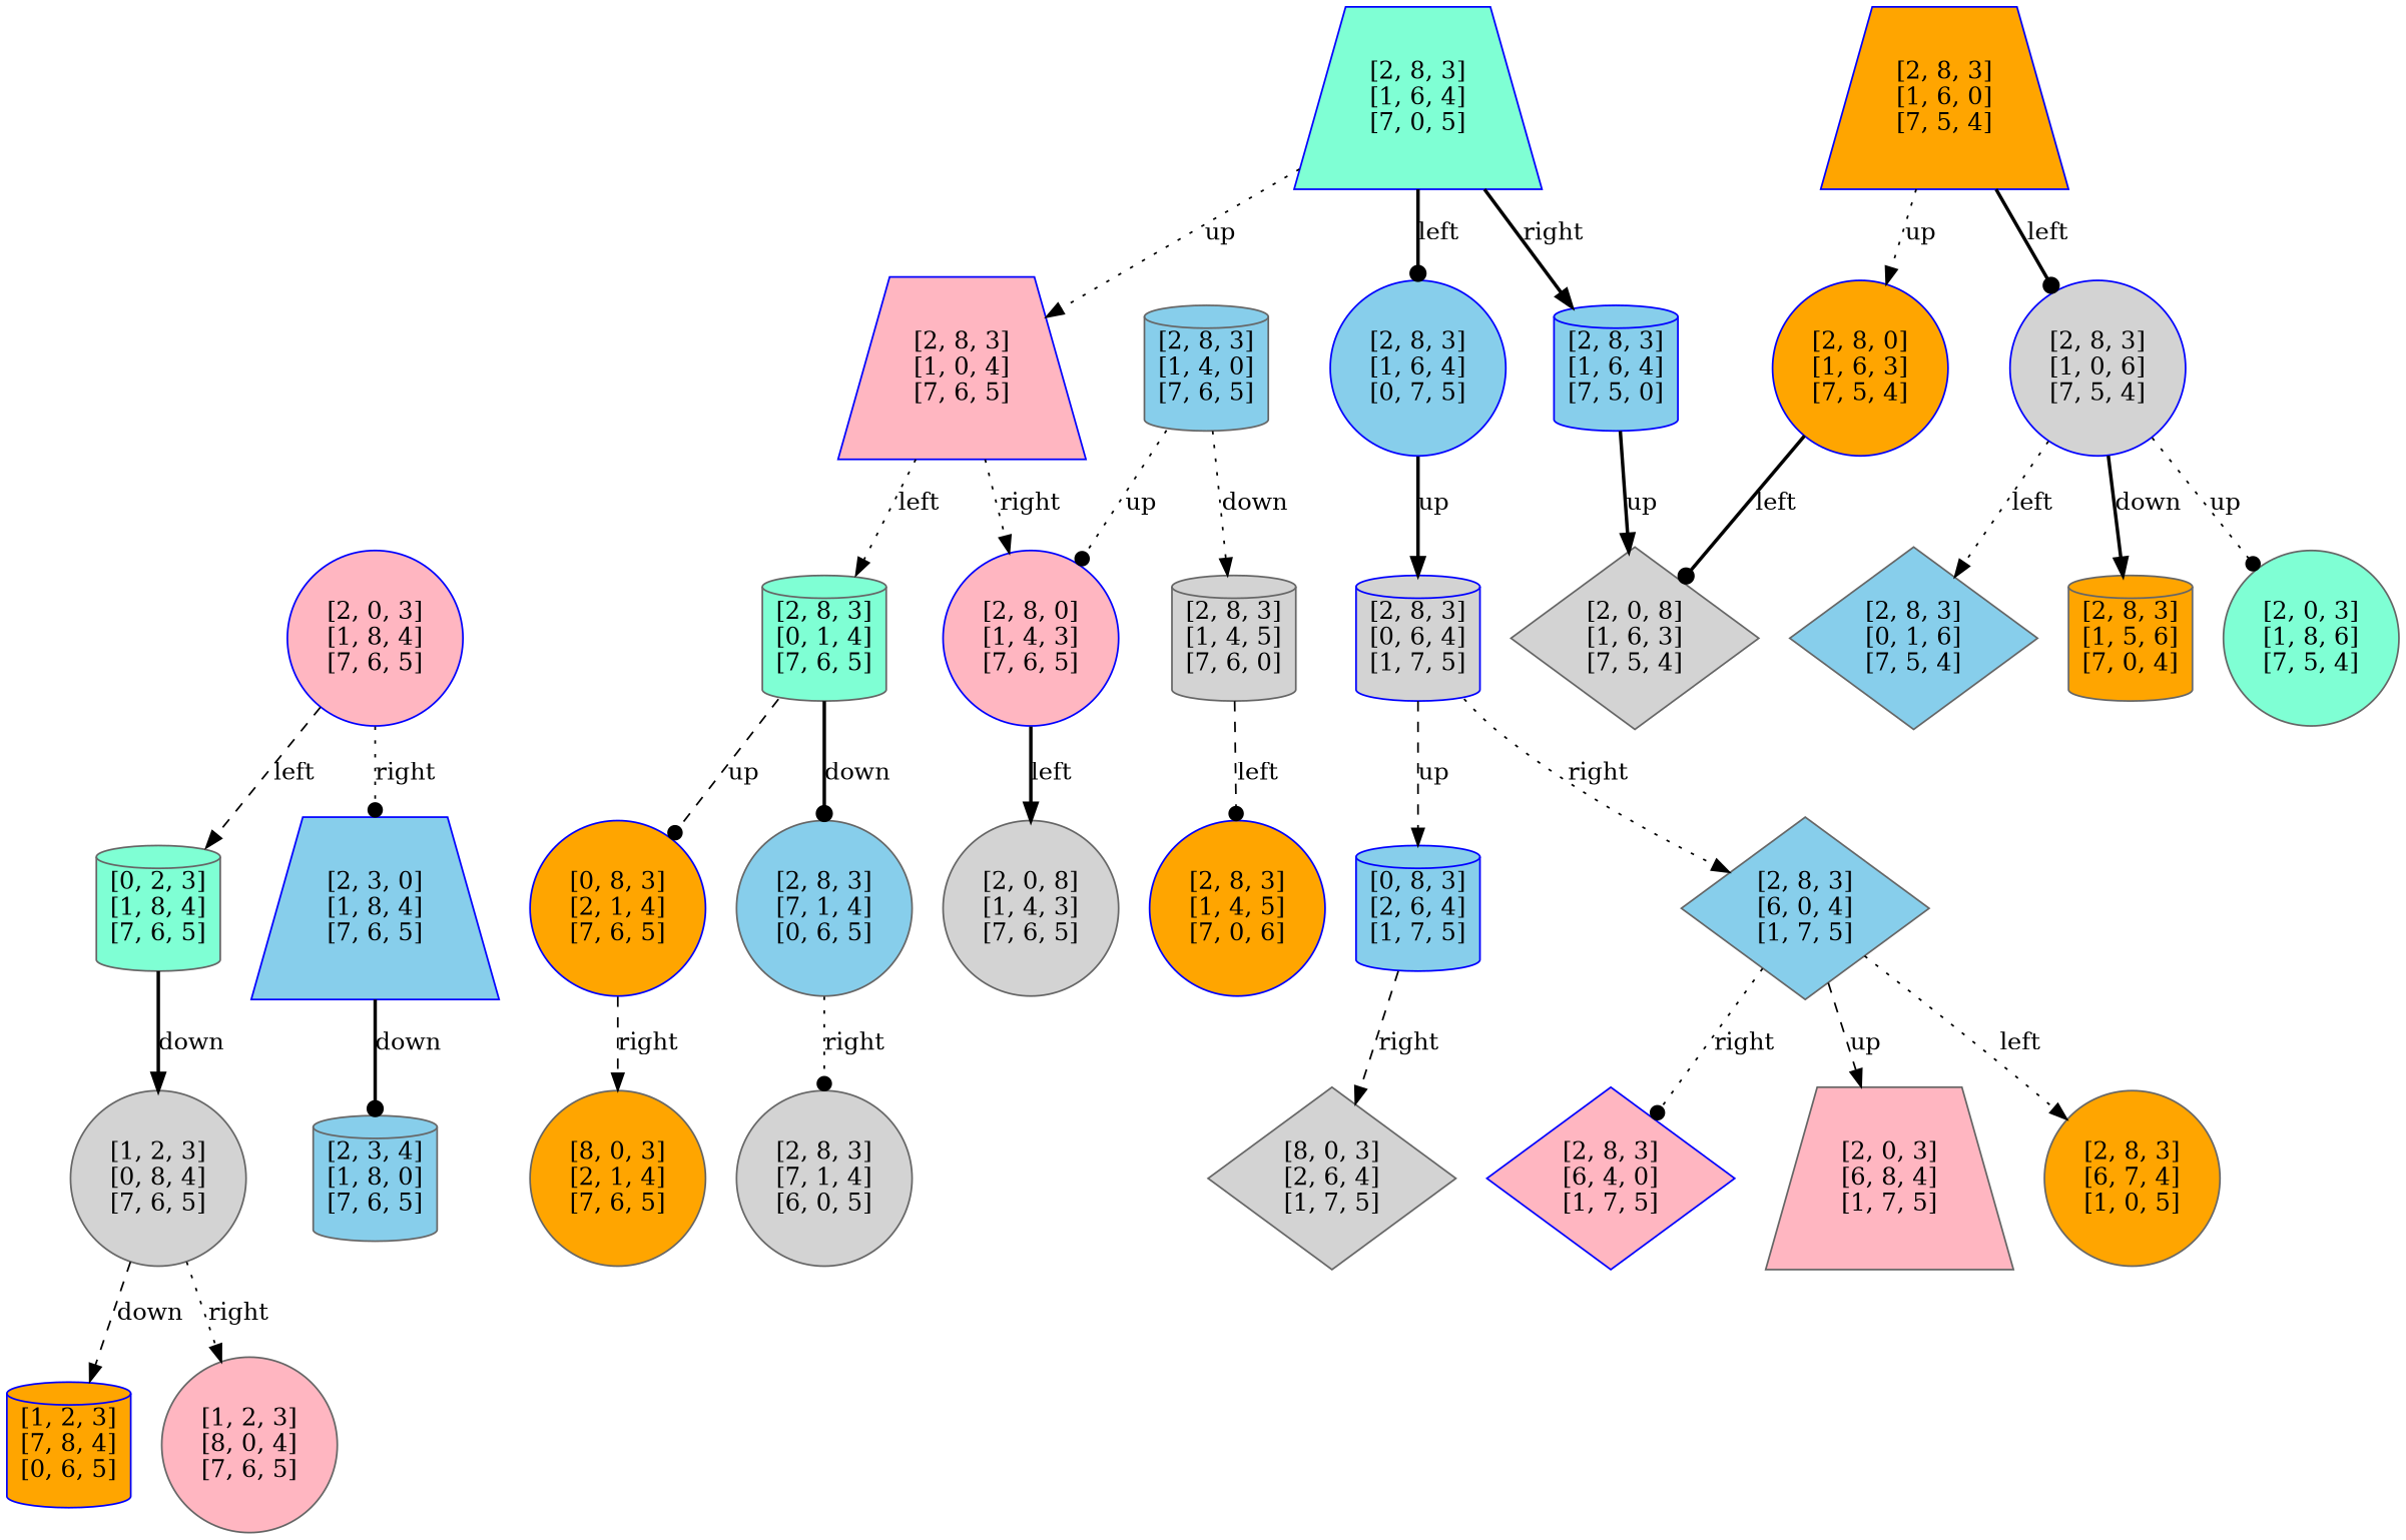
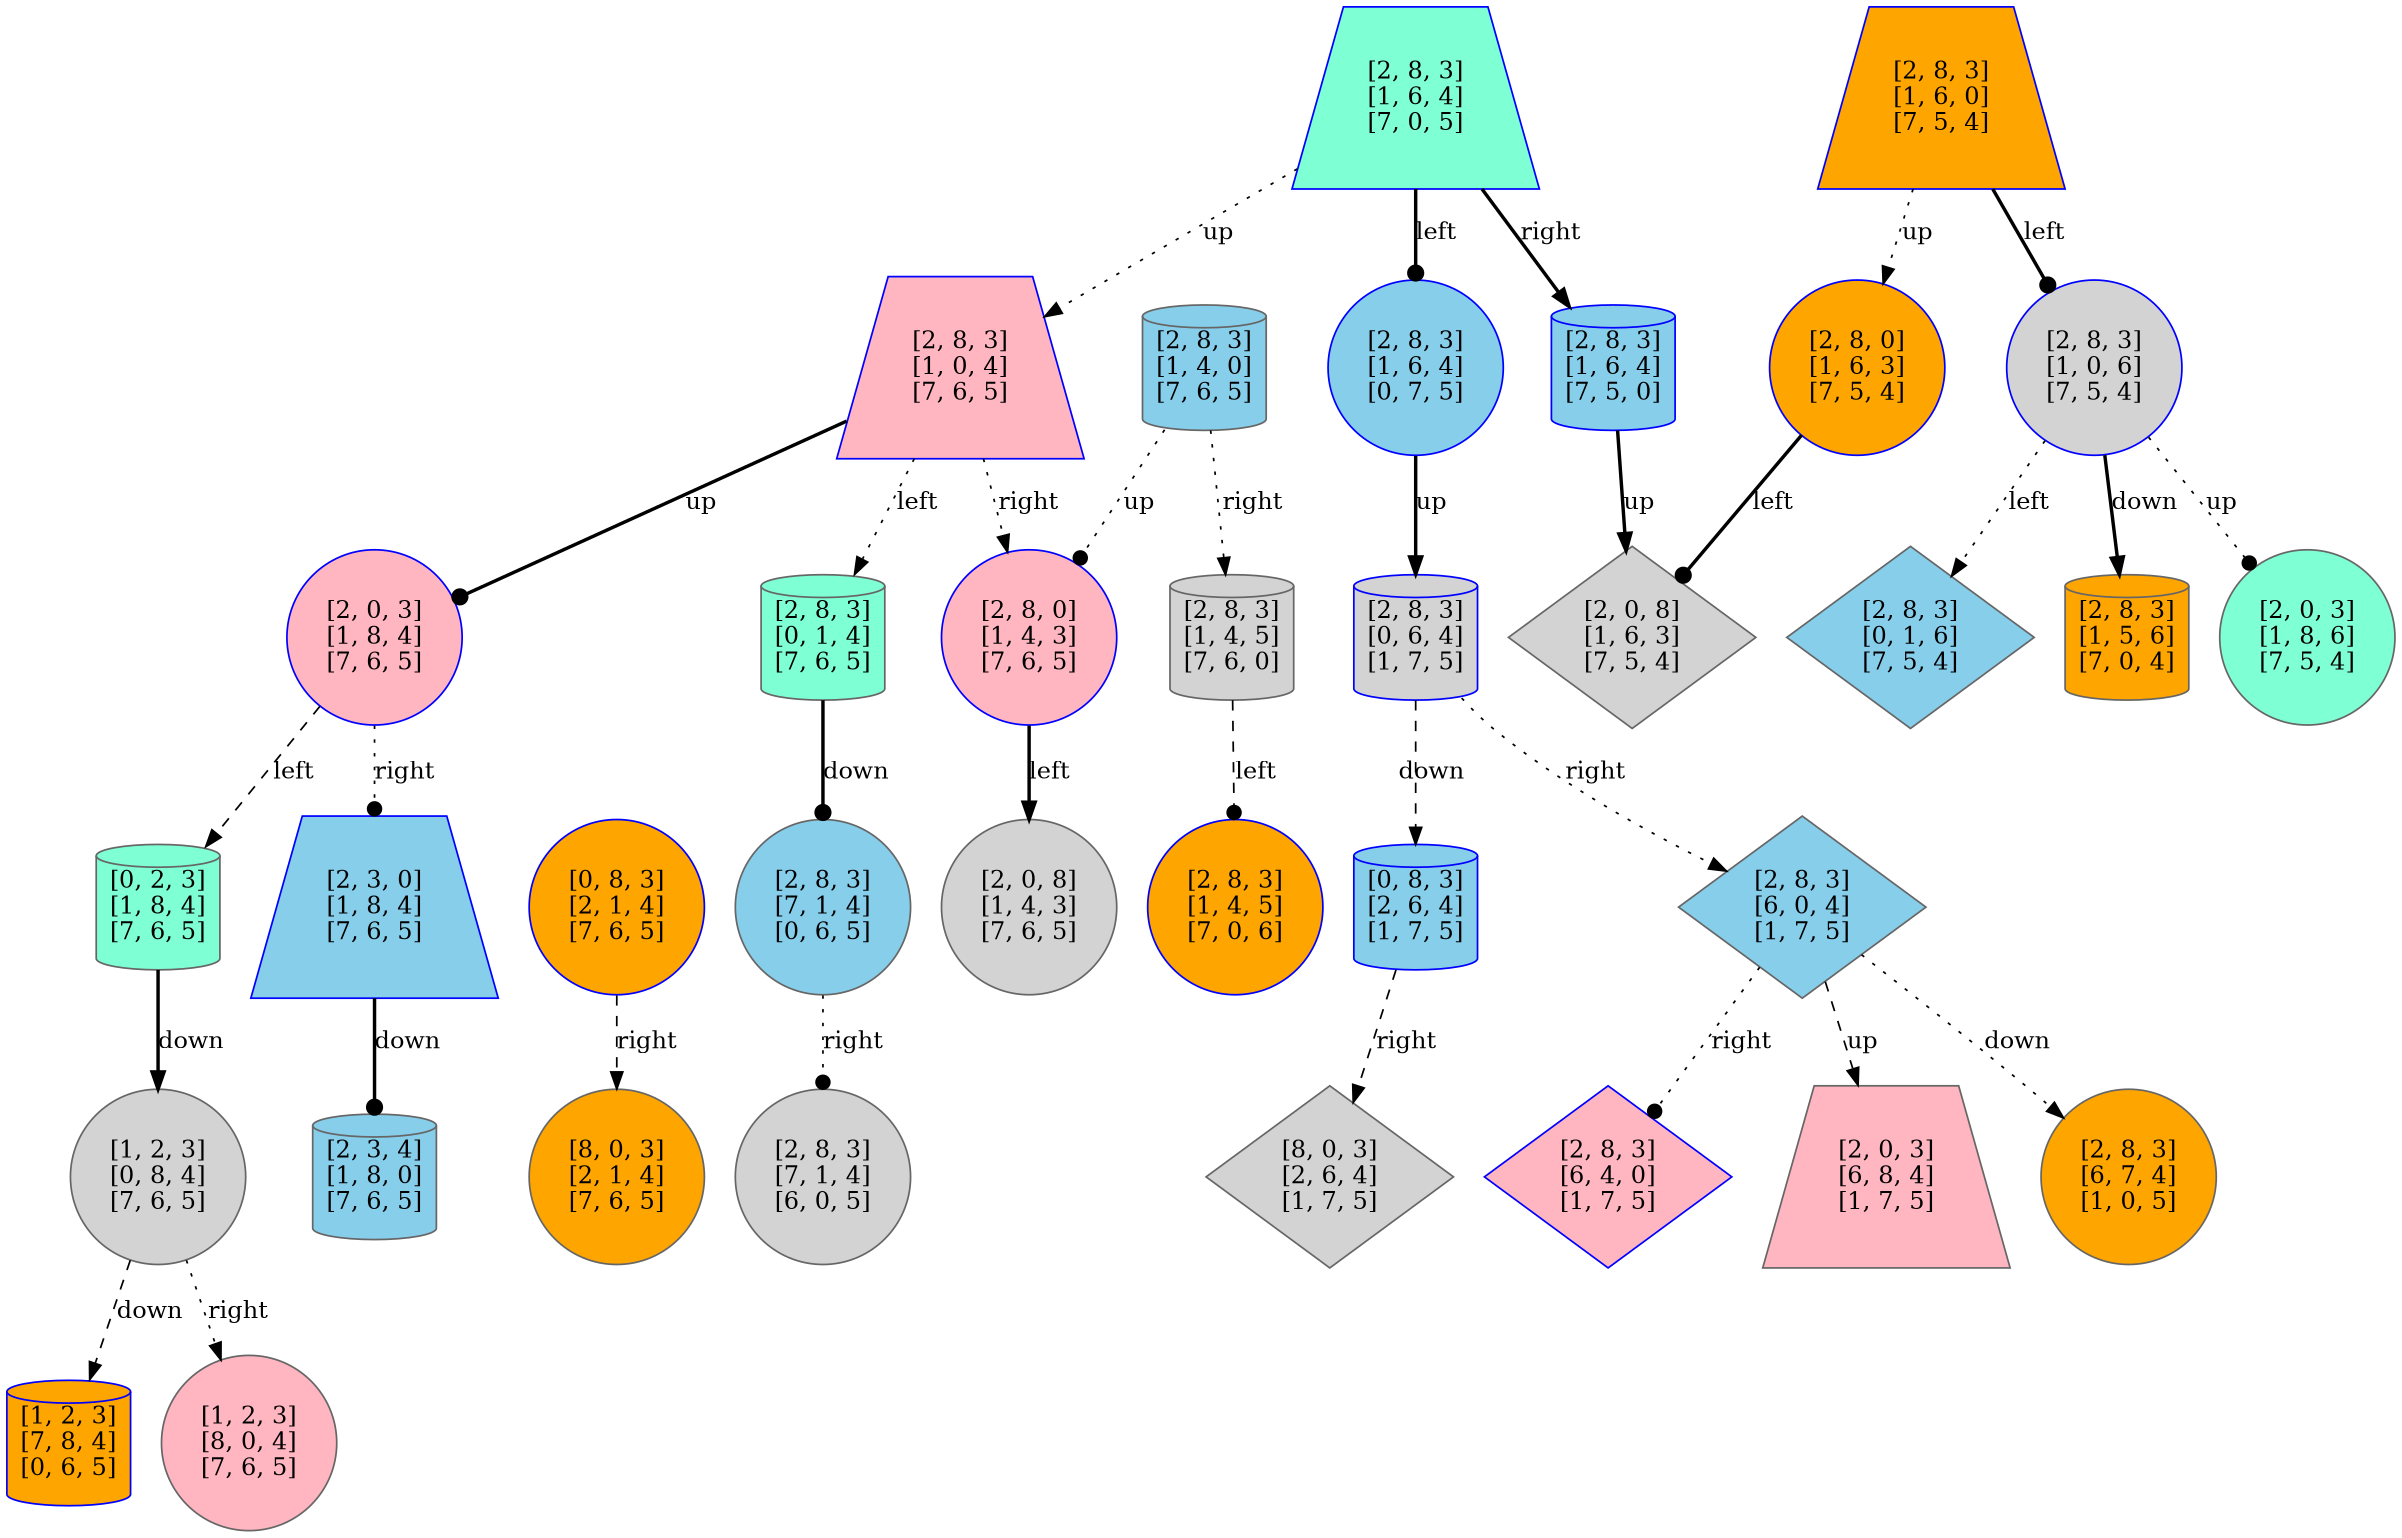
  digraph {
    node [color=gray40 fillcolor=skyblue shape=circle style=filled]
    edge [arrowhead=normal style=dotted]
    n1 [color=blue fillcolor=aquamarine label="[2, 8, 3]\n[1, 6, 4]\n[7, 0, 5]" shape=trapezium]
    n2 [color=blue fillcolor=lightpink label="[2, 8, 3]\n[1, 0, 4]\n[7, 6, 5]" shape=trapezium]
    n3 [color=blue label="[2, 8, 3]\n[1, 6, 4]\n[0, 7, 5]"]
    n4 [color=blue label="[2, 8, 3]\n[1, 6, 4]\n[7, 5, 0]" shape=cylinder]
    n5 [color=blue fillcolor=lightpink label="[2, 0, 3]\n[1, 8, 4]\n[7, 6, 5]"]
    n6 [fillcolor=aquamarine label="[2, 8, 3]\n[0, 1, 4]\n[7, 6, 5]" shape=cylinder]
    n7 [color=blue fillcolor=lightpink label="[2, 8, 0]\n[1, 4, 3]\n[7, 6, 5]"]
    n8 [color=blue fillcolor=lightgrey label="[2, 8, 3]\n[0, 6, 4]\n[1, 7, 5]" shape=cylinder]
    n9 [fillcolor=lightgrey label="[2, 0, 8]\n[1, 6, 3]\n[7, 5, 4]" shape=diamond]
    n10 [fillcolor=aquamarine label="[0, 2, 3]\n[1, 8, 4]\n[7, 6, 5]" shape=cylinder]
    n11 [color=blue label="[2, 3, 0]\n[1, 8, 4]\n[7, 6, 5]" shape=trapezium]
    n12 [color=blue fillcolor=orange label="[0, 8, 3]\n[2, 1, 4]\n[7, 6, 5]"]
    n13 [label="[2, 8, 3]\n[7, 1, 4]\n[0, 6, 5]"]
    n14 [label="[2, 8, 3]\n[1, 4, 0]\n[7, 6, 5]" shape=cylinder]
    n15 [fillcolor=lightgrey label="[2, 8, 3]\n[1, 4, 5]\n[7, 6, 0]" shape=cylinder]
    n16 [color=blue label="[0, 8, 3]\n[2, 6, 4]\n[1, 7, 5]" shape=cylinder]
    n17 [label="[2, 8, 3]\n[6, 0, 4]\n[1, 7, 5]" shape=diamond]
    n18 [color=blue fillcolor=orange label="[2, 8, 3]\n[1, 6, 0]\n[7, 5, 4]" shape=trapezium]
    n19 [color=blue fillcolor=orange label="[2, 8, 0]\n[1, 6, 3]\n[7, 5, 4]"]
    n20 [color=blue fillcolor=lightgrey label="[2, 8, 3]\n[1, 0, 6]\n[7, 5, 4]"]
    n21 [fillcolor=lightgrey label="[1, 2, 3]\n[0, 8, 4]\n[7, 6, 5]"]
    n22 [label="[2, 3, 4]\n[1, 8, 0]\n[7, 6, 5]" shape=cylinder]
    n23 [fillcolor=orange label="[8, 0, 3]\n[2, 1, 4]\n[7, 6, 5]"]
    n24 [fillcolor=lightgrey label="[2, 8, 3]\n[7, 1, 4]\n[6, 0, 5]"]
    n25 [fillcolor=lightgrey label="[2, 0, 8]\n[1, 4, 3]\n[7, 6, 5]"]
    n26 [color=blue fillcolor=orange label="[2, 8, 3]\n[1, 4, 5]\n[7, 0, 6]"]
    n27 [fillcolor=lightgrey label="[8, 0, 3]\n[2, 6, 4]\n[1, 7, 5]" shape=diamond]
    n28 [fillcolor=lightpink label="[2, 0, 3]\n[6, 8, 4]\n[1, 7, 5]" shape=trapezium]
    n29 [fillcolor=orange label="[2, 8, 3]\n[6, 7, 4]\n[1, 0, 5]"]
    n30 [color=blue fillcolor=lightpink label="[2, 8, 3]\n[6, 4, 0]\n[1, 7, 5]" shape=diamond]
    n31 [fillcolor=aquamarine label="[2, 0, 3]\n[1, 8, 6]\n[7, 5, 4]"]
    n32 [label="[2, 8, 3]\n[0, 1, 6]\n[7, 5, 4]" shape=diamond]
    n33 [fillcolor=orange label="[2, 8, 3]\n[1, 5, 6]\n[7, 0, 4]" shape=cylinder]
    n34 [color=blue fillcolor=orange label="[1, 2, 3]\n[7, 8, 4]\n[0, 6, 5]" shape=cylinder]
    n35 [fillcolor=lightpink label="[1, 2, 3]\n[8, 0, 4]\n[7, 6, 5]"]
    n1 -> n2 [label=up]
    n1 -> n3 [arrowhead=dot label=left style=bold]
    n1 -> n4 [label=right style=bold]
+   n2 -> n5 [arrowhead=dot label=up style=bold]
    n2 -> n6 [label=left]
    n2 -> n7 [label=right]
    n3 -> n8 [label=up style=bold]
    n4 -> n9 [label=up style=bold]
    n5 -> n10 [label=left style=dashed]
    n5 -> n11 [arrowhead=dot label=right]
-   n6 -> n12 [arrowhead=dot label=up style=dashed]
    n6 -> n13 [arrowhead=dot label=down style=bold]
    n7 -> n25 [label=left style=bold]
-   n8 -> n16 [label=up style=dashed]
+   n8 -> n16 [label=down style=dashed]
    n8 -> n17 [label=right]
    n10 -> n21 [label=down style=bold]
    n11 -> n22 [arrowhead=dot label=down style=bold]
    n12 -> n23 [label=right style=dashed]
    n13 -> n24 [arrowhead=dot label=right]
    n14 -> n7 [arrowhead=dot label=up]
-   n14 -> n15 [label=down]
+   n14 -> n15 [label=right]
    n15 -> n26 [arrowhead=dot label=left style=dashed]
    n16 -> n27 [label=right style=dashed]
    n17 -> n28 [label=up style=dashed]
-   n17 -> n29 [label=left]
+   n17 -> n29 [label=down]
    n17 -> n30 [arrowhead=dot label=right]
    n18 -> n19 [label=up]
    n18 -> n20 [arrowhead=dot label=left style=bold]
    n19 -> n9 [arrowhead=dot label=left style=bold]
    n20 -> n31 [arrowhead=dot label=up]
    n20 -> n32 [label=left]
    n20 -> n33 [label=down style=bold]
    n21 -> n34 [label=down style=dashed]
    n21 -> n35 [label=right]
  }
